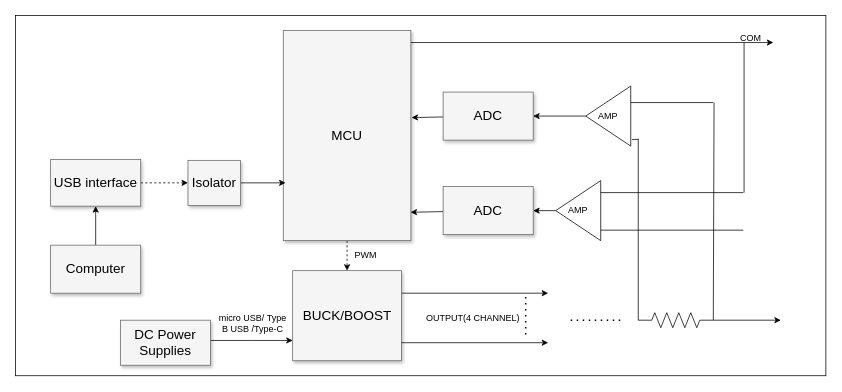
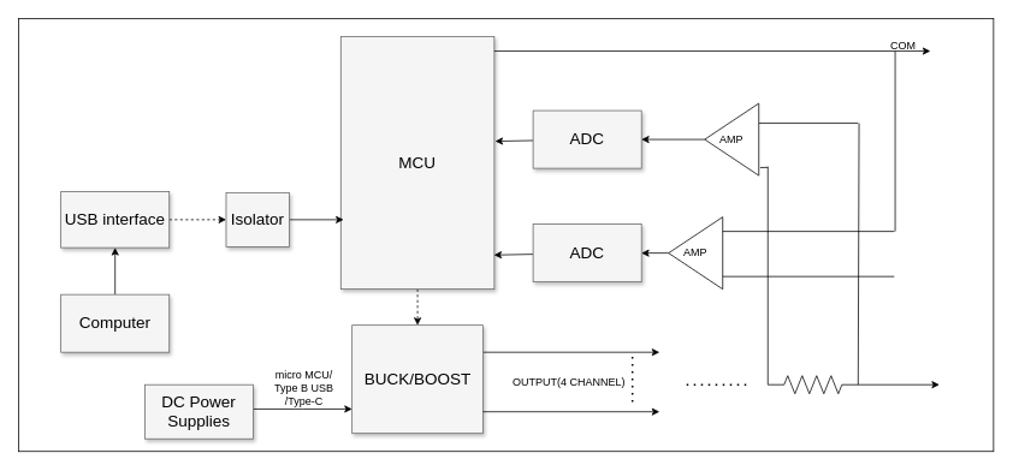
  <mxCell id="0" style=";html=1;" />
  <mxCell id="1" style=";html=1;" parent="0" />
  <mxCell id="2" value="" style="rounded=0;whiteSpace=wrap;html=1;" vertex="1" parent="1"><mxGeometry x="20" y="20" width="1080" height="480" as="geometry" /></mxCell>
  <mxCell id="3" value="" style="edgeStyle=none;rounded=0;orthogonalLoop=1;jettySize=auto;html=1;dashed=1;" edge="1" parent="1" source="4" target="6"><mxGeometry relative="1" as="geometry" /></mxCell>
  <mxCell id="4" value="MCU" style="whiteSpace=wrap;html=1;shadow=1;fontSize=18;fillColor=#f5f5f5;strokeColor=#666666;" parent="1" vertex="1"><mxGeometry x="377" y="40" width="170" height="280" as="geometry" /></mxCell>
  <mxCell id="5" style="edgeStyle=none;rounded=0;orthogonalLoop=1;jettySize=auto;html=1;exitX=1;exitY=0.25;exitDx=0;exitDy=0;" edge="1" parent="1" source="6"><mxGeometry relative="1" as="geometry"><mxPoint x="730" y="390" as="targetPoint" /></mxGeometry></mxCell>
  <mxCell id="6" value="BUCK/BOOST" style="whiteSpace=wrap;html=1;shadow=1;fontSize=18;fillColor=#f5f5f5;strokeColor=#666666;" parent="1" vertex="1"><mxGeometry x="389.5" y="360" width="145" height="120" as="geometry" /></mxCell>
  <mxCell id="7" style="edgeStyle=elbowEdgeStyle;rounded=0;html=1;startArrow=none;startFill=0;jettySize=auto;orthogonalLoop=1;fontSize=18;elbow=vertical;" parent="1" source="8" target="6" edge="1"><mxGeometry relative="1" as="geometry" /></mxCell>
  <mxCell id="8" value="DC Power Supplies" style="whiteSpace=wrap;html=1;shadow=1;fontSize=18;fillColor=#f5f5f5;strokeColor=#666666;" parent="1" vertex="1"><mxGeometry x="160" y="426" width="120" height="60" as="geometry" /></mxCell>
  <mxCell id="9" style="edgeStyle=orthogonalEdgeStyle;rounded=0;orthogonalLoop=1;jettySize=auto;html=1;entryX=0.5;entryY=1;entryDx=0;entryDy=0;" edge="1" parent="1" source="10" target="12"><mxGeometry relative="1" as="geometry" /></mxCell>
  <mxCell id="10" value="Computer" style="whiteSpace=wrap;html=1;shadow=1;fontSize=18;fillColor=#f5f5f5;strokeColor=#666666;" vertex="1" parent="1"><mxGeometry x="67" y="326" width="120" height="64" as="geometry" /></mxCell>
  <mxCell id="11" style="rounded=0;orthogonalLoop=1;jettySize=auto;html=1;entryX=0;entryY=0.5;entryDx=0;entryDy=0;dashed=1;" edge="1" parent="1" source="12" target="14"><mxGeometry relative="1" as="geometry" /></mxCell>
  <mxCell id="12" value="USB interface" style="whiteSpace=wrap;html=1;shadow=1;fontSize=18;fillColor=#f5f5f5;strokeColor=#666666;" vertex="1" parent="1"><mxGeometry x="67" y="212" width="120" height="62" as="geometry" /></mxCell>
  <mxCell id="13" style="rounded=0;orthogonalLoop=1;jettySize=auto;html=1;" edge="1" parent="1" source="14"><mxGeometry relative="1" as="geometry"><mxPoint x="380" y="243" as="targetPoint" /></mxGeometry></mxCell>
  <mxCell id="14" value="Isolator" style="whiteSpace=wrap;html=1;shadow=1;fontSize=18;fillColor=#f5f5f5;strokeColor=#666666;" vertex="1" parent="1"><mxGeometry x="250" y="213" width="70" height="60" as="geometry" /></mxCell>
- <mxCell id="15" value="PWM" style="text;html=1;strokeColor=none;fillColor=none;align=center;verticalAlign=middle;whiteSpace=wrap;rounded=0;" vertex="1" parent="1"><mxGeometry x="467" y="330" width="40" height="20" as="geometry" /></mxCell>
  <mxCell id="16" value="" style="endArrow=none;dashed=1;html=1;dashPattern=1 3;strokeWidth=2;" edge="1" parent="1"><mxGeometry width="50" height="50" relative="1" as="geometry"><mxPoint x="700" y="445" as="sourcePoint" /><mxPoint x="700" y="395" as="targetPoint" /><Array as="points"><mxPoint x="700" y="426" /></Array></mxGeometry></mxCell>
  <mxCell id="17" value="" style="endArrow=classic;html=1;" edge="1" parent="1"><mxGeometry width="50" height="50" relative="1" as="geometry"><mxPoint x="534.5" y="456" as="sourcePoint" /><mxPoint x="730" y="456" as="targetPoint" /></mxGeometry></mxCell>
  <mxCell id="18" value="OUTPUT(4 CHANNEL)" style="text;html=1;strokeColor=none;fillColor=none;align=center;verticalAlign=middle;whiteSpace=wrap;rounded=0;" vertex="1" parent="1"><mxGeometry x="560" y="410" width="140" height="26" as="geometry" /></mxCell>
  <mxCell id="19" value="" style="edgeStyle=none;rounded=0;orthogonalLoop=1;jettySize=auto;html=1;" edge="1" parent="1" source="20"><mxGeometry relative="1" as="geometry"><mxPoint x="1040" y="426" as="targetPoint" /></mxGeometry></mxCell>
  <mxCell id="20" value="" style="pointerEvents=1;verticalLabelPosition=bottom;shadow=0;dashed=0;align=center;html=1;verticalAlign=top;shape=mxgraph.electrical.resistors.resistor_2;" vertex="1" parent="1"><mxGeometry x="850" y="416" width="100" height="20" as="geometry" /></mxCell>
  <mxCell id="21" value="" style="endArrow=classic;html=1;" edge="1" parent="1"><mxGeometry width="50" height="50" relative="1" as="geometry"><mxPoint x="547" y="56" as="sourcePoint" /><mxPoint x="1030" y="56" as="targetPoint" /></mxGeometry></mxCell>
  <mxCell id="22" value="COM" style="text;html=1;strokeColor=none;fillColor=none;align=center;verticalAlign=middle;whiteSpace=wrap;rounded=0;" vertex="1" parent="1"><mxGeometry x="980" y="40" width="40" height="20" as="geometry" /></mxCell>
  <mxCell id="23" value="" style="endArrow=none;html=1;exitX=0;exitY=0.5;exitDx=0;exitDy=0;exitPerimeter=0;entryX=0;entryY=0.165;entryDx=0;entryDy=0;entryPerimeter=0;" edge="1" parent="1" source="20"><mxGeometry width="50" height="50" relative="1" as="geometry"><mxPoint x="860" y="416" as="sourcePoint" /><mxPoint x="850" y="184.15" as="targetPoint" /></mxGeometry></mxCell>
  <mxCell id="24" value="" style="endArrow=none;html=1;exitX=1;exitY=0.5;exitDx=0;exitDy=0;exitPerimeter=0;" edge="1" parent="1" source="20"><mxGeometry width="50" height="50" relative="1" as="geometry"><mxPoint x="950" y="421.5" as="sourcePoint" /><mxPoint x="951" y="136" as="targetPoint" /></mxGeometry></mxCell>
  <mxCell id="25" value="" style="endArrow=none;html=1;exitX=0;exitY=0.835;exitDx=0;exitDy=0;exitPerimeter=0;" edge="1" parent="1"><mxGeometry width="50" height="50" relative="1" as="geometry"><mxPoint x="840" y="136" as="sourcePoint" /><mxPoint x="950" y="136" as="targetPoint" /><Array as="points" /></mxGeometry></mxCell>
  <mxCell id="26" style="rounded=0;orthogonalLoop=1;jettySize=auto;html=1;" edge="1" parent="1" source="27"><mxGeometry relative="1" as="geometry"><mxPoint x="548" y="156" as="targetPoint" /></mxGeometry></mxCell>
  <mxCell id="27" value="ADC" style="whiteSpace=wrap;html=1;shadow=1;fontSize=18;fillColor=#f5f5f5;strokeColor=#666666;" vertex="1" parent="1"><mxGeometry x="590" y="122" width="120" height="64" as="geometry" /></mxCell>
  <mxCell id="28" value="" style="endArrow=none;dashed=1;html=1;dashPattern=1 3;strokeWidth=2;" edge="1" parent="1"><mxGeometry width="50" height="50" relative="1" as="geometry"><mxPoint x="760" y="426" as="sourcePoint" /><mxPoint x="830" y="426" as="targetPoint" /></mxGeometry></mxCell>
  <mxCell id="29" style="edgeStyle=none;rounded=0;orthogonalLoop=1;jettySize=auto;html=1;exitX=1;exitY=0.5;exitDx=0;exitDy=0;entryX=1;entryY=0.5;entryDx=0;entryDy=0;" edge="1" parent="1" source="30" target="27"><mxGeometry relative="1" as="geometry" /></mxCell>
  <mxCell id="30" value="AMP" style="triangle;whiteSpace=wrap;html=1;direction=west;" vertex="1" parent="1"><mxGeometry x="780" y="114" width="60" height="80" as="geometry" /></mxCell>
  <mxCell id="31" value="" style="endArrow=none;html=1;exitX=-0.026;exitY=0.11;exitDx=0;exitDy=0;exitPerimeter=0;" edge="1" parent="1" source="30"><mxGeometry width="50" height="50" relative="1" as="geometry"><mxPoint x="860" y="216" as="sourcePoint" /><mxPoint x="850" y="185" as="targetPoint" /></mxGeometry></mxCell>
  <mxCell id="32" value="" style="endArrow=none;html=1;" edge="1" parent="1"><mxGeometry width="50" height="50" relative="1" as="geometry"><mxPoint x="991" y="256" as="sourcePoint" /><mxPoint x="991" y="56" as="targetPoint" /></mxGeometry></mxCell>
  <mxCell id="33" style="edgeStyle=none;rounded=0;orthogonalLoop=1;jettySize=auto;html=1;exitX=1;exitY=0.5;exitDx=0;exitDy=0;entryX=1;entryY=0.5;entryDx=0;entryDy=0;" edge="1" parent="1" source="34" target="38"><mxGeometry relative="1" as="geometry" /></mxCell>
  <mxCell id="34" value="AMP" style="triangle;whiteSpace=wrap;html=1;direction=west;" vertex="1" parent="1"><mxGeometry x="740" y="240" width="60" height="80" as="geometry" /></mxCell>
  <mxCell id="35" value="" style="endArrow=none;html=1;exitX=0;exitY=0.835;exitDx=0;exitDy=0;exitPerimeter=0;" edge="1" parent="1"><mxGeometry width="50" height="50" relative="1" as="geometry"><mxPoint x="800" y="256" as="sourcePoint" /><mxPoint x="990" y="256" as="targetPoint" /><Array as="points" /></mxGeometry></mxCell>
  <mxCell id="36" value="" style="endArrow=none;html=1;exitX=0;exitY=0.835;exitDx=0;exitDy=0;exitPerimeter=0;" edge="1" parent="1"><mxGeometry width="50" height="50" relative="1" as="geometry"><mxPoint x="800" y="306" as="sourcePoint" /><mxPoint x="990" y="306" as="targetPoint" /><Array as="points" /></mxGeometry></mxCell>
  <mxCell id="37" style="edgeStyle=none;rounded=0;orthogonalLoop=1;jettySize=auto;html=1;entryX=0.998;entryY=0.865;entryDx=0;entryDy=0;entryPerimeter=0;" edge="1" parent="1" source="38" target="4"><mxGeometry relative="1" as="geometry" /></mxCell>
  <mxCell id="38" value="ADC" style="whiteSpace=wrap;html=1;shadow=1;fontSize=18;fillColor=#f5f5f5;strokeColor=#666666;" vertex="1" parent="1"><mxGeometry x="590" y="248" width="120" height="64" as="geometry" /></mxCell>
- <mxCell id="39" value="micro USB/ Type B USB /Type-C" style="text;html=1;strokeColor=none;fillColor=none;align=center;verticalAlign=middle;whiteSpace=wrap;rounded=0;" vertex="1" parent="1"><mxGeometry x="290" y="390" width="93" height="80" as="geometry" /></mxCell>
+ <mxCell id="39" value="micro MCU/ Type B USB /Type-C" style="text;html=1;strokeColor=none;fillColor=none;align=center;verticalAlign=middle;whiteSpace=wrap;rounded=0;" vertex="1" parent="1"><mxGeometry x="290" y="390" width="93" height="80" as="geometry" /></mxCell>
